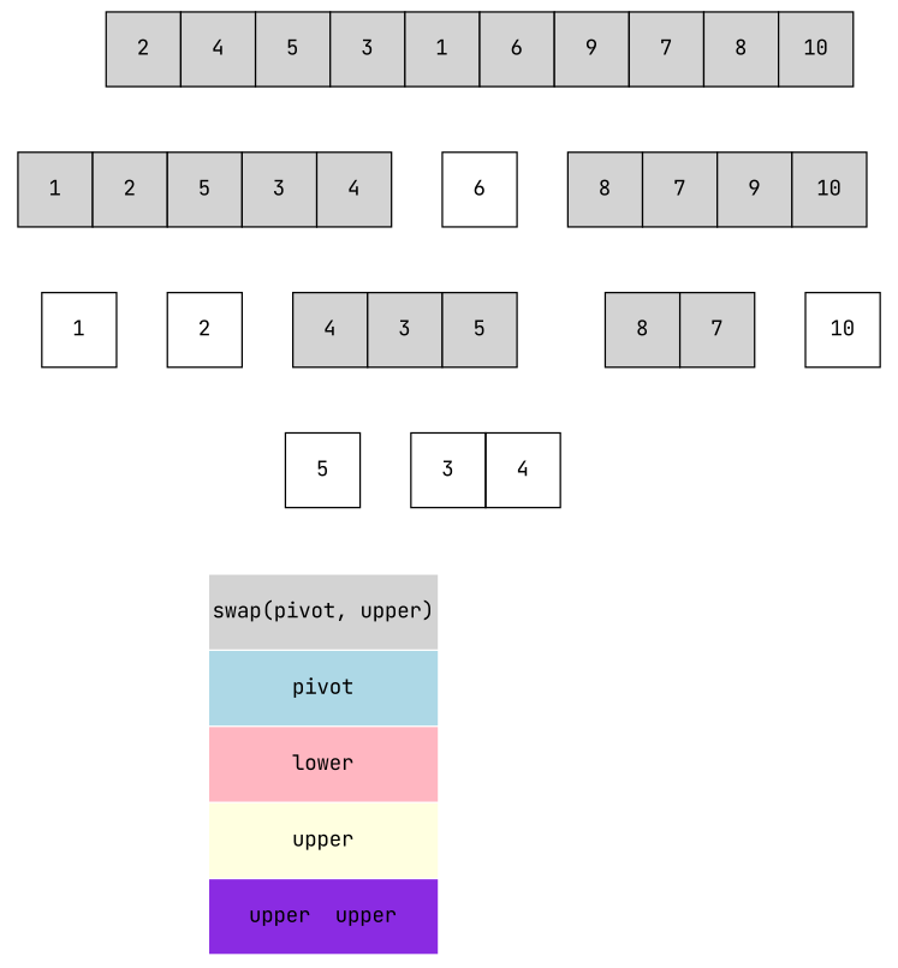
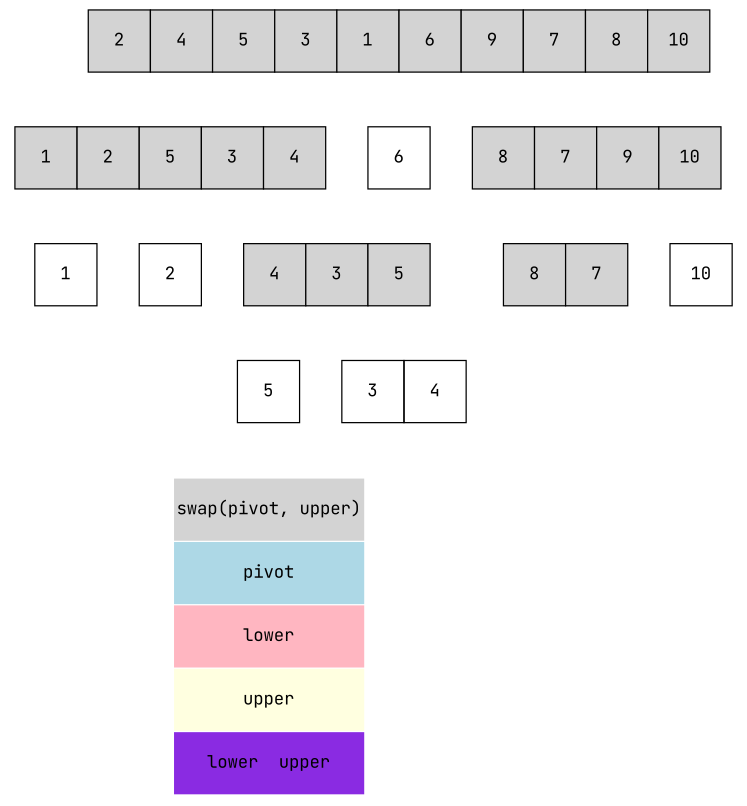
  digraph {
    fontname="JetBrains Mono"
    node [fontname="JetBrains Mono" shape=none]
    edge [fontname="JetBrains Mono" style=invis]
    n1 [label=<<table border="0" cellspacing="0">             <tr>             <td port="arr0" width="50" height="50" bgcolor="lightgray" border="1">2</td>             <td port="arr1" width="50" height="50" bgcolor="lightgray" border="1">4</td>             <td port="arr2" width="50" height="50" bgcolor="lightgray" border="1">5</td>             <td port="arr3" width="50" height="50" bgcolor="lightgray" border="1">3</td>             <td port="arr4" width="50" height="50" bgcolor="lightgray" border="1">1</td>             <td port="arr5" width="50" height="50" bgcolor="lightgray" border="1">6</td>             <td port="arr6" width="50" height="50" bgcolor="lightgray" border="1">9</td>             <td port="arr7" width="50" height="50" bgcolor="lightgray" border="1">7</td>             <td port="arr8" width="50" height="50" bgcolor="lightgray" border="1">8</td>             <td port="arr9" width="50" height="50" bgcolor="lightgray" border="1">10</td>             </tr>             </table>>]
    n2 [label=<<table border="0" cellspacing="0">             <tr>             <td port="arr0" width="50" height="50" bgcolor="lightgray" border="1">1</td>             <td port="arr1" width="50" height="50" bgcolor="lightgray" border="1">2</td>             <td port="arr2" width="50" height="50" bgcolor="lightgray" border="1">5</td>             <td port="arr3" width="50" height="50" bgcolor="lightgray" border="1">3</td>             <td port="arr4" width="50" height="50" bgcolor="lightgray" border="1">4</td>             </tr>             </table>>]
    n3 [label=<<table border="0" cellspacing="0">             <tr>             <td port="arr5" width="50" height="50" border="1">6</td>             </tr>             </table>>]
    n4 [label=<<table border="0" cellspacing="0">             <tr>             <td port="arr6" width="50" height="50" bgcolor="lightgray" border="1">8</td>             <td port="arr7" width="50" height="50" bgcolor="lightgray" border="1">7</td>             <td port="arr8" width="50" height="50" bgcolor="lightgray" border="1">9</td>             <td port="arr9" width="50" height="50" bgcolor="lightgray" border="1">10</td>             </tr>             </table>>]
-   n5 [label=<<table border="0" cellspacing="1">             <tr><td port="code1" height="50" bgcolor="lightgray">swap(pivot, upper)</td></tr>             <tr><td port="code2" height="50" bgcolor="lightblue">pivot</td></tr>             <tr><td port="code3" height="50" bgcolor="lightpink">lower</td></tr>             <tr><td port="code4" height="50" bgcolor="lightyellow">upper</td></tr>             <tr><td port="code5" height="50" bgcolor="blueviolet">upper  upper</td></tr>             </table>>]
+   n5 [label=<<table border="0" cellspacing="1">             <tr><td port="code1" height="50" bgcolor="lightgray">swap(pivot, upper)</td></tr>             <tr><td port="code2" height="50" bgcolor="lightblue">pivot</td></tr>             <tr><td port="code3" height="50" bgcolor="lightpink">lower</td></tr>             <tr><td port="code4" height="50" bgcolor="lightyellow">upper</td></tr>             <tr><td port="code5" height="50" bgcolor="blueviolet">lower  upper</td></tr>             </table>>]
    n6 [label=<<table border="0" cellspacing="0">             <tr>             <td port="arr4" width="50" height="50" border="1">5</td>             </tr>             </table>>]
    n7 [label=<<table border="0" cellspacing="0">             <tr>             <td port="arr0" width="50" height="50" border="1">1</td>             </tr>             </table>>]
    n8 [label=<<table border="0" cellspacing="0">             <tr>             <td port="arr1" width="50" height="50" border="1">2</td>             </tr>             </table>>]
    n9 [label=<<table border="0" cellspacing="0">             <tr>             <td port="arr2" width="50" height="50" bgcolor="lightgray" border="1">4</td>             <td port="arr3" width="50" height="50" bgcolor="lightgray" border="1">3</td>             <td port="arr4" width="50" height="50" bgcolor="lightgray" border="1">5</td>             </tr>             </table>>]
    n10 [label=<<table border="0" cellspacing="0">             <tr>             <td port="arr2" width="50" height="50"  border="1">3</td>             <td port="arr3" width="50" height="50"  border="1">4</td>             </tr>             </table>>]
    n11 [label=<<table border="0" cellspacing="0">             <tr>             <td port="arr6" width="50" height="50" bgcolor="lightgray" border="1">8</td>             <td port="arr7" width="50" height="50" bgcolor="lightgray" border="1">7</td>             </tr>             </table>>]
    n12 [label=<<table border="0" cellspacing="0">             <tr>             <td port="arr9" width="50" height="50" border="1">10</td>             </tr>             </table>>]
    subgraph sub_1 {
      peripheries=0
      n1
      n2
    }
    subgraph sub_2 {
      peripheries=0
      n1
      n3
    }
    subgraph sub_3 {
      peripheries=0
      n1
      n4
    }
    subgraph sub_4 {
      peripheries=0
      n5
      n6
    }
    subgraph sub_5 {
      peripheries=0
      n2
      n7
    }
    subgraph sub_6 {
      peripheries=0
      n2
      n8
    }
    subgraph sub_7 {
      peripheries=0
      n2
      n9
    }
    subgraph sub_8 {
      peripheries=0
      n9
      n10
    }
    subgraph sub_9 {
      peripheries=0
      n4
      n6
      n9
      n11
      n12
    }
    n1 -> n2
    n1 -> n3
    n1 -> n4
    n2 -> n7
    n2 -> n8
    n2 -> n9
    n4 -> n11
    n4 -> n12
    n6 -> n5
    n9 -> n6
    n9 -> n10
  }
